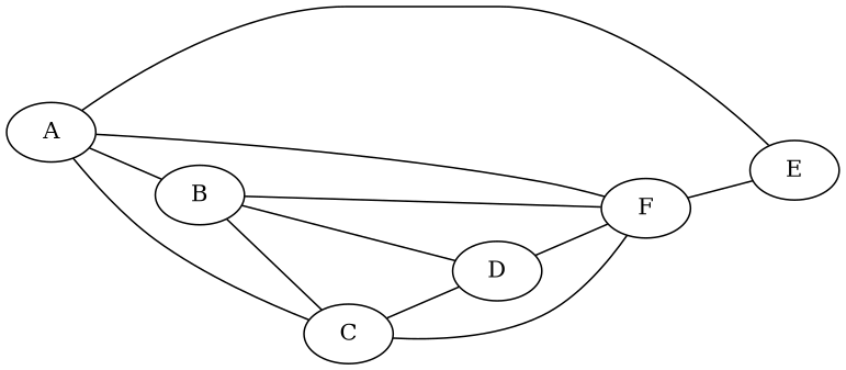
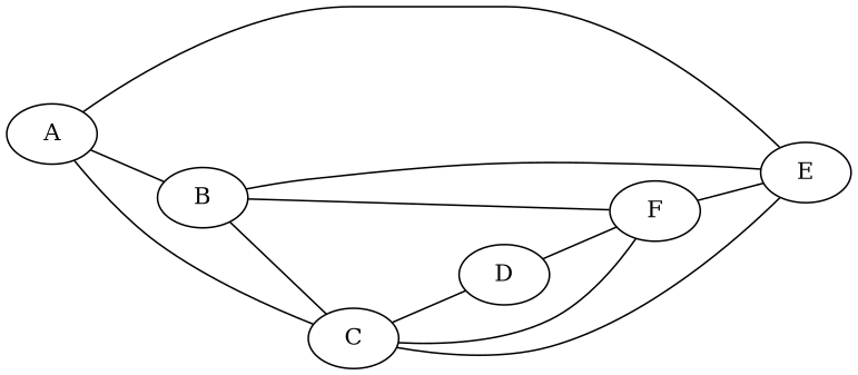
  graph {
    rankdir=LR
    A
    B
    E
    F
    C
    D
    A -- B
    A -- E
-   A -- F
    A -- C
-   B -- D
+   B -- E
    B -- F
    B -- C
    F -- E
+   C -- E
    C -- F
    C -- D
    D -- F
  }
